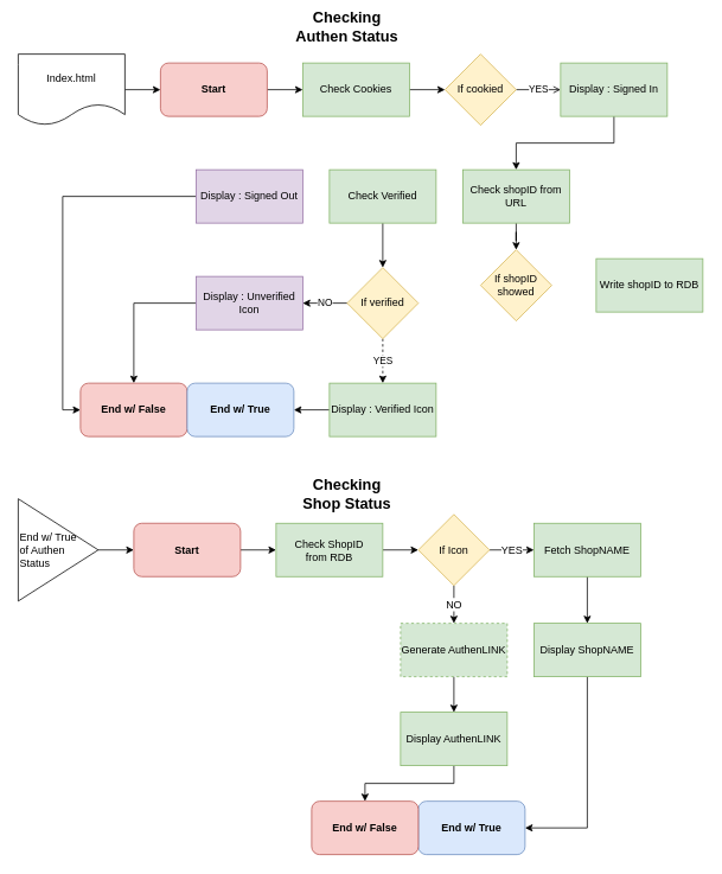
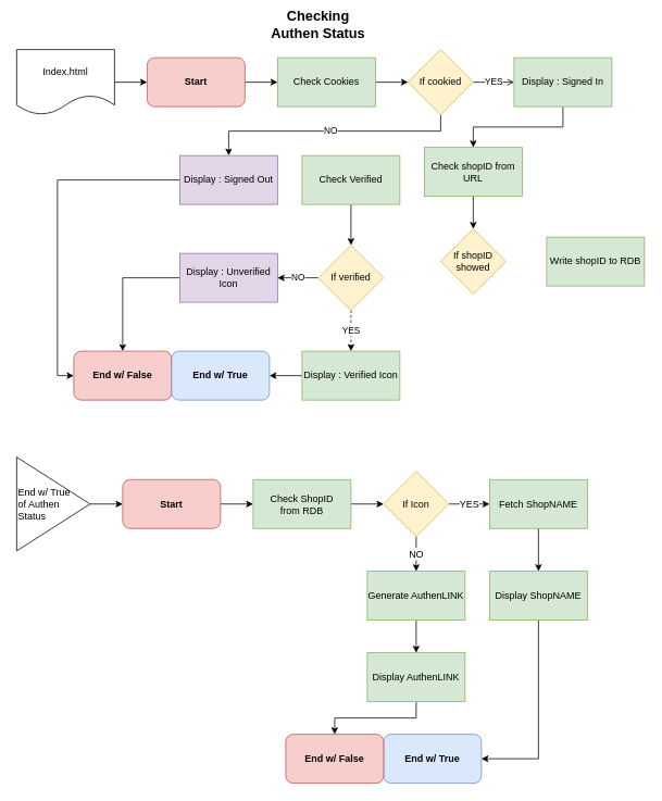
  <mxCell id="0" />
  <mxCell id="1" parent="0" />
  <mxCell id="2" value="" style="edgeStyle=orthogonalEdgeStyle;rounded=0;orthogonalLoop=1;jettySize=auto;html=1;" parent="1" source="3" target="5" edge="1"><mxGeometry relative="1" as="geometry" /></mxCell>
  <mxCell id="3" value="Index.html" style="shape=document;whiteSpace=wrap;html=1;boundedLbl=1;" parent="1" vertex="1"><mxGeometry x="20" y="60" width="120" height="80" as="geometry" /></mxCell>
  <mxCell id="4" value="" style="edgeStyle=orthogonalEdgeStyle;rounded=0;orthogonalLoop=1;jettySize=auto;html=1;" parent="1" source="5" target="7" edge="1"><mxGeometry relative="1" as="geometry" /></mxCell>
  <mxCell id="5" value="&lt;b&gt;Start&lt;/b&gt;" style="rounded=1;whiteSpace=wrap;html=1;fillColor=#f8cecc;strokeColor=#b85450;" parent="1" vertex="1"><mxGeometry x="180" y="70" width="120" height="60" as="geometry" /></mxCell>
  <mxCell id="6" value="" style="edgeStyle=orthogonalEdgeStyle;rounded=0;orthogonalLoop=1;jettySize=auto;html=1;" parent="1" source="7" target="10" edge="1"><mxGeometry relative="1" as="geometry" /></mxCell>
  <mxCell id="7" value="Check Cookies" style="rounded=0;whiteSpace=wrap;html=1;fillColor=#d5e8d4;strokeColor=#82b366;" parent="1" vertex="1"><mxGeometry x="340" y="70" width="120" height="60" as="geometry" /></mxCell>
  <mxCell id="8" value="YES" style="edgeStyle=orthogonalEdgeStyle;rounded=0;orthogonalLoop=1;jettySize=auto;html=1;endArrow=open;" parent="1" source="10" target="13" edge="1"><mxGeometry relative="1" as="geometry" /></mxCell>
+ <mxCell id="9" value="NO" style="edgeStyle=orthogonalEdgeStyle;rounded=0;orthogonalLoop=1;jettySize=auto;html=1;" parent="1" source="10" target="15" edge="1"><mxGeometry relative="1" as="geometry"><Array as="points"><mxPoint x="540" y="160" /><mxPoint x="280" y="160" /></Array></mxGeometry></mxCell>
  <mxCell id="10" value="If cookied" style="rhombus;whiteSpace=wrap;html=1;fillColor=#fff2cc;strokeColor=#d6b656;" parent="1" vertex="1"><mxGeometry x="500" y="60" width="80" height="80" as="geometry" /></mxCell>
  <mxCell id="11" value="Checking Authen Status" style="text;html=1;strokeColor=none;fillColor=none;align=center;verticalAlign=middle;whiteSpace=wrap;rounded=0;fontSize=17;fontStyle=1" parent="1" vertex="1"><mxGeometry x="320" y="20" width="140" height="20" as="geometry" /></mxCell>
  <mxCell id="12" value="" style="edgeStyle=orthogonalEdgeStyle;rounded=0;orthogonalLoop=1;jettySize=auto;html=1;fontSize=12;" edge="1" parent="1" source="13" target="33"><mxGeometry relative="1" as="geometry" /></mxCell>
  <mxCell id="13" value="Display : Signed In" style="rounded=0;whiteSpace=wrap;html=1;fillColor=#d5e8d4;strokeColor=#82b366;" parent="1" vertex="1"><mxGeometry x="630" y="70" width="120" height="60" as="geometry" /></mxCell>
  <mxCell id="14" style="edgeStyle=orthogonalEdgeStyle;rounded=0;orthogonalLoop=1;jettySize=auto;html=1;entryX=0;entryY=0.5;entryDx=0;entryDy=0;fontSize=12;" edge="1" parent="1" source="15" target="25"><mxGeometry relative="1" as="geometry" /></mxCell>
  <mxCell id="15" value="Display : Signed Out" style="rounded=0;whiteSpace=wrap;html=1;fillColor=#e1d5e7;strokeColor=#9673a6;" parent="1" vertex="1"><mxGeometry x="220" y="190" width="120" height="60" as="geometry" /></mxCell>
  <mxCell id="16" value="" style="edgeStyle=orthogonalEdgeStyle;rounded=0;orthogonalLoop=1;jettySize=auto;html=1;" parent="1" source="17" target="20" edge="1"><mxGeometry relative="1" as="geometry" /></mxCell>
  <mxCell id="17" value="Check Verified" style="rounded=0;whiteSpace=wrap;html=1;fillColor=#d5e8d4;strokeColor=#82b366;" parent="1" vertex="1"><mxGeometry x="370" y="190" width="120" height="60" as="geometry" /></mxCell>
  <mxCell id="18" value="YES" style="edgeStyle=orthogonalEdgeStyle;rounded=0;orthogonalLoop=1;jettySize=auto;html=1;dashed=1;" parent="1" source="20" target="22" edge="1"><mxGeometry relative="1" as="geometry" /></mxCell>
  <mxCell id="19" value="NO" style="edgeStyle=orthogonalEdgeStyle;rounded=0;orthogonalLoop=1;jettySize=auto;html=1;" parent="1" source="20" target="24" edge="1"><mxGeometry relative="1" as="geometry" /></mxCell>
  <mxCell id="20" value="If verified" style="rhombus;whiteSpace=wrap;html=1;fillColor=#fff2cc;strokeColor=#d6b656;" parent="1" vertex="1"><mxGeometry x="390" y="300" width="80" height="80" as="geometry" /></mxCell>
  <mxCell id="21" value="" style="edgeStyle=orthogonalEdgeStyle;rounded=0;orthogonalLoop=1;jettySize=auto;html=1;fontSize=12;" edge="1" parent="1" source="22" target="27"><mxGeometry relative="1" as="geometry" /></mxCell>
  <mxCell id="22" value="Display : Verified Icon" style="rounded=0;whiteSpace=wrap;html=1;fillColor=#d5e8d4;strokeColor=#82b366;" parent="1" vertex="1"><mxGeometry x="370" y="430" width="120" height="60" as="geometry" /></mxCell>
  <mxCell id="23" value="" style="edgeStyle=orthogonalEdgeStyle;rounded=0;orthogonalLoop=1;jettySize=auto;html=1;fontSize=12;" edge="1" parent="1" source="24" target="25"><mxGeometry relative="1" as="geometry" /></mxCell>
  <mxCell id="24" value="&lt;span&gt;Display : Unverified Icon&lt;/span&gt;" style="rounded=0;whiteSpace=wrap;html=1;fillColor=#e1d5e7;strokeColor=#9673a6;" parent="1" vertex="1"><mxGeometry x="220" y="310" width="120" height="60" as="geometry" /></mxCell>
  <mxCell id="25" value="&lt;b&gt;End w/ False&lt;/b&gt;" style="rounded=1;whiteSpace=wrap;html=1;fontSize=12;fillColor=#f8cecc;strokeColor=#b85450;" vertex="1" parent="1"><mxGeometry x="90" y="430" width="120" height="60" as="geometry" /></mxCell>
- <mxCell id="26" value="Checking&lt;br&gt;Shop Status" style="text;html=1;strokeColor=none;fillColor=none;align=center;verticalAlign=middle;whiteSpace=wrap;rounded=0;fontSize=17;fontStyle=1" vertex="1" parent="1"><mxGeometry x="320" y="545" width="140" height="20" as="geometry" /></mxCell>
  <mxCell id="27" value="&lt;b&gt;End w/ True&lt;/b&gt;" style="rounded=1;whiteSpace=wrap;html=1;fontSize=12;fillColor=#dae8fc;strokeColor=#6c8ebf;" vertex="1" parent="1"><mxGeometry x="210" y="430" width="120" height="60" as="geometry" /></mxCell>
  <mxCell id="28" value="" style="edgeStyle=orthogonalEdgeStyle;rounded=0;orthogonalLoop=1;jettySize=auto;html=1;fontSize=12;" edge="1" parent="1" source="29" target="31"><mxGeometry relative="1" as="geometry" /></mxCell>
  <mxCell id="29" value="End w/ True &lt;br&gt;of Authen Status" style="triangle;whiteSpace=wrap;html=1;fontSize=12;align=left;" vertex="1" parent="1"><mxGeometry x="20" y="560" width="90" height="115" as="geometry" /></mxCell>
  <mxCell id="30" value="" style="edgeStyle=orthogonalEdgeStyle;rounded=0;orthogonalLoop=1;jettySize=auto;html=1;fontSize=12;" edge="1" parent="1" source="31" target="36"><mxGeometry relative="1" as="geometry" /></mxCell>
  <mxCell id="31" value="&lt;b&gt;Start&lt;/b&gt;" style="rounded=1;whiteSpace=wrap;html=1;fillColor=#f8cecc;strokeColor=#b85450;" vertex="1" parent="1"><mxGeometry x="150" y="587.5" width="120" height="60" as="geometry" /></mxCell>
  <mxCell id="32" value="" style="edgeStyle=orthogonalEdgeStyle;rounded=0;orthogonalLoop=1;jettySize=auto;html=1;fontSize=12;" edge="1" parent="1" source="33" target="34"><mxGeometry relative="1" as="geometry" /></mxCell>
- <mxCell id="33" value="Check shopID from URL" style="rounded=0;whiteSpace=wrap;html=1;fillColor=#d5e8d4;strokeColor=#82b366;" vertex="1" parent="1"><mxGeometry x="520" y="190" width="120" height="60" as="geometry" /></mxCell>
+ <mxCell id="33" value="Check shopID from URL" style="rounded=0;whiteSpace=wrap;html=1;fillColor=#d5e8d4;strokeColor=#82b366;" vertex="1" parent="1"><mxGeometry x="520" y="180" width="120" height="60" as="geometry" /></mxCell>
  <mxCell id="34" value="If shopID showed" style="rhombus;whiteSpace=wrap;html=1;fillColor=#fff2cc;strokeColor=#d6b656;" vertex="1" parent="1"><mxGeometry x="540" y="280" width="80" height="80" as="geometry" /></mxCell>
  <mxCell id="35" value="" style="edgeStyle=orthogonalEdgeStyle;rounded=0;orthogonalLoop=1;jettySize=auto;html=1;fontSize=12;" edge="1" parent="1" source="36" target="39"><mxGeometry relative="1" as="geometry" /></mxCell>
  <mxCell id="36" value="Check ShopID&lt;br&gt;from RDB" style="rounded=0;whiteSpace=wrap;html=1;fillColor=#d5e8d4;strokeColor=#82b366;" vertex="1" parent="1"><mxGeometry x="310" y="587.5" width="120" height="60" as="geometry" /></mxCell>
  <mxCell id="37" value="YES" style="edgeStyle=orthogonalEdgeStyle;rounded=0;orthogonalLoop=1;jettySize=auto;html=1;fontSize=12;" edge="1" parent="1" source="39" target="41"><mxGeometry relative="1" as="geometry" /></mxCell>
  <mxCell id="38" value="NO" style="edgeStyle=orthogonalEdgeStyle;rounded=0;orthogonalLoop=1;jettySize=auto;html=1;fontSize=12;" edge="1" parent="1" source="39" target="43"><mxGeometry relative="1" as="geometry" /></mxCell>
  <mxCell id="39" value="If Icon" style="rhombus;whiteSpace=wrap;html=1;fillColor=#fff2cc;strokeColor=#d6b656;" vertex="1" parent="1"><mxGeometry x="470" y="577.5" width="80" height="80" as="geometry" /></mxCell>
  <mxCell id="40" value="" style="edgeStyle=orthogonalEdgeStyle;rounded=0;orthogonalLoop=1;jettySize=auto;html=1;fontSize=12;" edge="1" parent="1" source="41" target="47"><mxGeometry relative="1" as="geometry" /></mxCell>
  <mxCell id="41" value="Fetch ShopNAME" style="rounded=0;whiteSpace=wrap;html=1;fillColor=#d5e8d4;strokeColor=#82b366;" vertex="1" parent="1"><mxGeometry x="600" y="587.5" width="120" height="60" as="geometry" /></mxCell>
  <mxCell id="42" value="" style="edgeStyle=orthogonalEdgeStyle;rounded=0;orthogonalLoop=1;jettySize=auto;html=1;fontSize=12;" edge="1" parent="1" source="43" target="45"><mxGeometry relative="1" as="geometry" /></mxCell>
- <mxCell id="43" value="Generate AuthenLINK" style="rounded=0;whiteSpace=wrap;html=1;fillColor=#d5e8d4;strokeColor=#82b366;dashed=1;" vertex="1" parent="1"><mxGeometry x="450" y="700" width="120" height="60" as="geometry" /></mxCell>
+ <mxCell id="43" value="Generate AuthenLINK" style="rounded=0;whiteSpace=wrap;html=1;fillColor=#d5e8d4;strokeColor=#82b366;" vertex="1" parent="1"><mxGeometry x="450" y="700" width="120" height="60" as="geometry" /></mxCell>
  <mxCell id="44" value="" style="edgeStyle=orthogonalEdgeStyle;rounded=0;orthogonalLoop=1;jettySize=auto;html=1;fontSize=12;" edge="1" parent="1" source="45" target="49"><mxGeometry relative="1" as="geometry" /></mxCell>
  <mxCell id="45" value="Display AuthenLINK" style="rounded=0;whiteSpace=wrap;html=1;fillColor=#d5e8d4;strokeColor=#82b366;" vertex="1" parent="1"><mxGeometry x="450" y="800" width="120" height="60" as="geometry" /></mxCell>
  <mxCell id="46" value="" style="edgeStyle=orthogonalEdgeStyle;rounded=0;orthogonalLoop=1;jettySize=auto;html=1;fontSize=12;" edge="1" parent="1" source="47" target="48"><mxGeometry relative="1" as="geometry"><Array as="points"><mxPoint x="660" y="930" /></Array></mxGeometry></mxCell>
  <mxCell id="47" value="Display ShopNAME" style="rounded=0;whiteSpace=wrap;html=1;fillColor=#d5e8d4;strokeColor=#82b366;" vertex="1" parent="1"><mxGeometry x="600" y="700" width="120" height="60" as="geometry" /></mxCell>
  <mxCell id="48" value="&lt;b&gt;End w/ True&lt;/b&gt;" style="rounded=1;whiteSpace=wrap;html=1;fontSize=12;fillColor=#dae8fc;strokeColor=#6c8ebf;" vertex="1" parent="1"><mxGeometry x="470" y="900" width="120" height="60" as="geometry" /></mxCell>
  <mxCell id="49" value="&lt;b&gt;End w/ False&lt;/b&gt;" style="rounded=1;whiteSpace=wrap;html=1;fontSize=12;fillColor=#f8cecc;strokeColor=#b85450;" vertex="1" parent="1"><mxGeometry x="350" y="900" width="120" height="60" as="geometry" /></mxCell>
  <mxCell id="50" value="Write shopID to RDB" style="rounded=0;whiteSpace=wrap;html=1;fillColor=#d5e8d4;strokeColor=#82b366;" vertex="1" parent="1"><mxGeometry x="670" y="290" width="120" height="60" as="geometry" /></mxCell>
